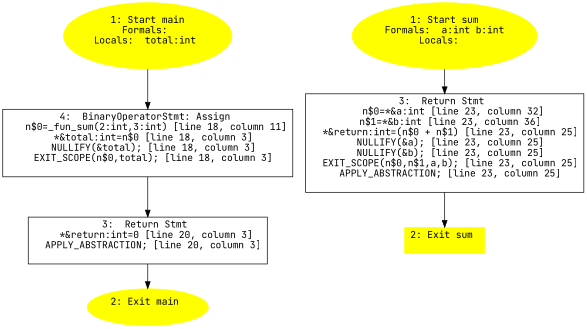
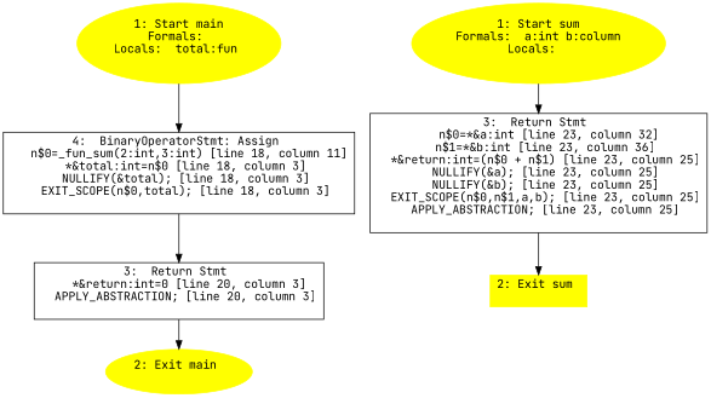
  digraph {
    fontname="JetBrains Mono"
    node [color=yellow fontname="JetBrains Mono" style=filled shape=box]
    edge [fontname="JetBrains Mono"]
-   n1 [label="1: Start main\nFormals: \nLocals:  total:int \n  " shape=""]
+   n1 [label="1: Start main\nFormals: \nLocals:  total:fun \n  " shape=""]
    n2 [label="4:  BinaryOperatorStmt: Assign \n   n$0=_fun_sum(2:int,3:int) [line 18, column 11]\n  *&total:int=n$0 [line 18, column 3]\n  NULLIFY(&total); [line 18, column 3]\n  EXIT_SCOPE(n$0,total); [line 18, column 3]\n " color="" style=""]
    n3 [label="3:  Return Stmt \n   *&return:int=0 [line 20, column 3]\n  APPLY_ABSTRACTION; [line 20, column 3]\n " color="" style=""]
    n4 [label="2: Exit main \n  " shape=""]
-   n5 [label="1: Start sum\nFormals:  a:int b:int\nLocals:  \n  " shape=""]
+   n5 [label="1: Start sum\nFormals:  a:int b:column\nLocals:  \n  " shape=""]
    n6 [label="3:  Return Stmt \n   n$0=*&a:int [line 23, column 32]\n  n$1=*&b:int [line 23, column 36]\n  *&return:int=(n$0 + n$1) [line 23, column 25]\n  NULLIFY(&a); [line 23, column 25]\n  NULLIFY(&b); [line 23, column 25]\n  EXIT_SCOPE(n$0,n$1,a,b); [line 23, column 25]\n  APPLY_ABSTRACTION; [line 23, column 25]\n " color="" style=""]
    n7 [label="2: Exit sum \n  "]
    n1 -> n2
    n2 -> n3
    n3 -> n4
    n5 -> n6
    n6 -> n7
  }
